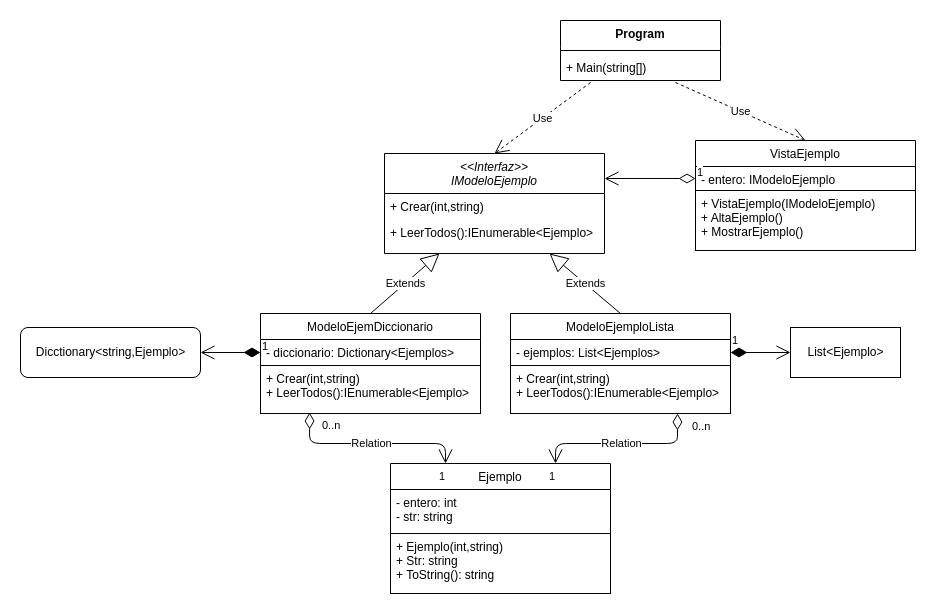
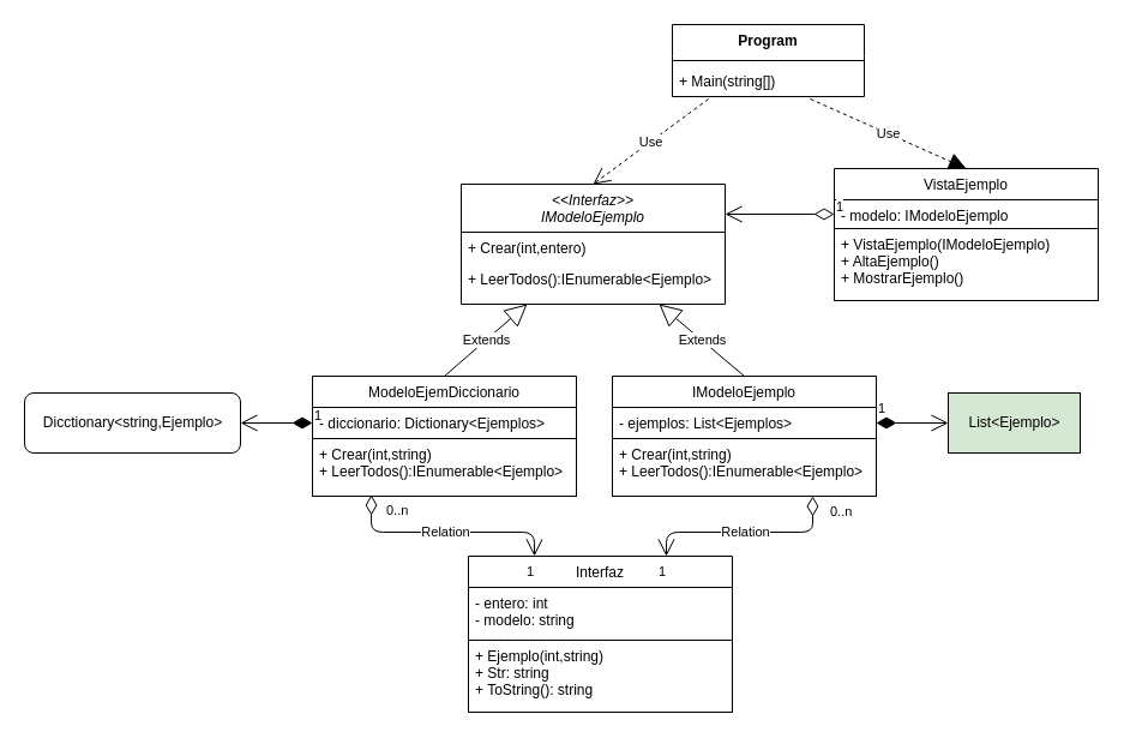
  <mxCell id="0" />
  <mxCell id="1" parent="0" />
  <mxCell id="2" value="&lt;&lt;Interfaz&gt;&gt;&#10;IModeloEjemplo" style="swimlane;fontStyle=2;align=center;verticalAlign=top;childLayout=stackLayout;horizontal=1;startSize=40;horizontalStack=0;resizeParent=1;resizeLast=0;collapsible=1;marginBottom=0;rounded=0;shadow=0;strokeWidth=1;" parent="1" vertex="1"><mxGeometry x="384" y="153" width="220" height="100" as="geometry"><mxRectangle x="230" y="140" width="160" height="26" as="alternateBounds" /></mxGeometry></mxCell>
- <mxCell id="3" value="+ Crear(int,string)" style="text;align=left;verticalAlign=top;spacingLeft=4;spacingRight=4;overflow=hidden;rotatable=0;points=[[0,0.5],[1,0.5]];portConstraint=eastwest;" parent="2" vertex="1"><mxGeometry y="40" width="220" height="26" as="geometry" /></mxCell>
+ <mxCell id="3" value="+ Crear(int,entero)" style="text;align=left;verticalAlign=top;spacingLeft=4;spacingRight=4;overflow=hidden;rotatable=0;points=[[0,0.5],[1,0.5]];portConstraint=eastwest;" parent="2" vertex="1"><mxGeometry y="40" width="220" height="26" as="geometry" /></mxCell>
  <mxCell id="4" value="+ LeerTodos():IEnumerable&lt;Ejemplo&gt;" style="text;align=left;verticalAlign=top;spacingLeft=4;spacingRight=4;overflow=hidden;rotatable=0;points=[[0,0.5],[1,0.5]];portConstraint=eastwest;rounded=0;shadow=0;html=0;" parent="2" vertex="1"><mxGeometry y="66" width="220" height="26" as="geometry" /></mxCell>
  <mxCell id="5" value="ModeloEjemDiccionario" style="swimlane;fontStyle=0;childLayout=stackLayout;horizontal=1;startSize=26;fillColor=none;horizontalStack=0;resizeParent=1;resizeParentMax=0;resizeLast=0;collapsible=1;marginBottom=0;" vertex="1" parent="1"><mxGeometry x="260" y="313" width="220" height="100" as="geometry" /></mxCell>
  <mxCell id="6" value="- diccionario: Dictionary&lt;Ejemplos&gt;" style="text;strokeColor=none;fillColor=none;align=left;verticalAlign=top;spacingLeft=4;spacingRight=4;overflow=hidden;rotatable=0;points=[[0,0.5],[1,0.5]];portConstraint=eastwest;" vertex="1" parent="5"><mxGeometry y="26" width="220" height="26" as="geometry" /></mxCell>
  <mxCell id="7" value="+ Crear(int,string)&#10;+ LeerTodos():IEnumerable&lt;Ejemplo&gt;&#10;" style="text;fillColor=none;align=left;verticalAlign=top;spacingLeft=4;spacingRight=4;overflow=hidden;rotatable=0;points=[[0,0.5],[1,0.5]];portConstraint=eastwest;strokeColor=#000000;" vertex="1" parent="5"><mxGeometry y="52" width="220" height="48" as="geometry" /></mxCell>
  <mxCell id="8" value="Dicctionary&amp;lt;string,Ejemplo&amp;gt;" style="html=1;rounded=1;" vertex="1" parent="1"><mxGeometry x="20" y="327" width="180" height="50" as="geometry" /></mxCell>
  <mxCell id="9" value="1" style="endArrow=open;html=1;endSize=12;startArrow=diamondThin;startSize=14;startFill=1;edgeStyle=orthogonalEdgeStyle;align=left;verticalAlign=bottom;exitX=0;exitY=0.5;exitDx=0;exitDy=0;entryX=1;entryY=0.5;entryDx=0;entryDy=0;" edge="1" parent="1" source="6" target="8"><mxGeometry x="-1" y="3" relative="1" as="geometry"><mxPoint x="690" y="313" as="sourcePoint" /><mxPoint x="850" y="313" as="targetPoint" /></mxGeometry></mxCell>
  <mxCell id="10" value="Extends" style="endArrow=block;endSize=16;endFill=0;html=1;exitX=0.5;exitY=0;exitDx=0;exitDy=0;entryX=0.25;entryY=1;entryDx=0;entryDy=0;" edge="1" parent="1" source="5" target="2"><mxGeometry width="160" relative="1" as="geometry"><mxPoint x="430" y="293" as="sourcePoint" /><mxPoint x="590" y="293" as="targetPoint" /></mxGeometry></mxCell>
- <mxCell id="11" value="ModeloEjemploLista" style="swimlane;fontStyle=0;childLayout=stackLayout;horizontal=1;startSize=26;fillColor=none;horizontalStack=0;resizeParent=1;resizeParentMax=0;resizeLast=0;collapsible=1;marginBottom=0;" vertex="1" parent="1"><mxGeometry x="510" y="313" width="220" height="100" as="geometry" /></mxCell>
+ <mxCell id="11" value="IModeloEjemplo" style="swimlane;fontStyle=0;childLayout=stackLayout;horizontal=1;startSize=26;fillColor=none;horizontalStack=0;resizeParent=1;resizeParentMax=0;resizeLast=0;collapsible=1;marginBottom=0;" vertex="1" parent="1"><mxGeometry x="510" y="313" width="220" height="100" as="geometry" /></mxCell>
  <mxCell id="12" value="- ejemplos: List&lt;Ejemplos&gt;" style="text;strokeColor=none;fillColor=none;align=left;verticalAlign=top;spacingLeft=4;spacingRight=4;overflow=hidden;rotatable=0;points=[[0,0.5],[1,0.5]];portConstraint=eastwest;" vertex="1" parent="11"><mxGeometry y="26" width="220" height="26" as="geometry" /></mxCell>
  <mxCell id="13" value="+ Crear(int,string)&#10;+ LeerTodos():IEnumerable&lt;Ejemplo&gt;&#10;" style="text;fillColor=none;align=left;verticalAlign=top;spacingLeft=4;spacingRight=4;overflow=hidden;rotatable=0;points=[[0,0.5],[1,0.5]];portConstraint=eastwest;strokeColor=#000000;" vertex="1" parent="11"><mxGeometry y="52" width="220" height="48" as="geometry" /></mxCell>
  <mxCell id="14" value="Extends" style="endArrow=block;endSize=16;endFill=0;html=1;exitX=0.5;exitY=0;exitDx=0;exitDy=0;entryX=0.75;entryY=1;entryDx=0;entryDy=0;" edge="1" parent="1" source="11" target="2"><mxGeometry width="160" relative="1" as="geometry"><mxPoint x="500" y="353" as="sourcePoint" /><mxPoint x="500" y="263" as="targetPoint" /></mxGeometry></mxCell>
- <mxCell id="15" value="List&amp;lt;Ejemplo&amp;gt;" style="html=1;" vertex="1" parent="1"><mxGeometry x="790" y="327" width="110" height="50" as="geometry" /></mxCell>
+ <mxCell id="15" value="List&amp;lt;Ejemplo&amp;gt;" style="html=1;fillColor=#d5e8d4;" vertex="1" parent="1"><mxGeometry x="790" y="327" width="110" height="50" as="geometry" /></mxCell>
  <mxCell id="16" value="1" style="endArrow=open;html=1;endSize=12;startArrow=diamondThin;startSize=14;startFill=1;edgeStyle=orthogonalEdgeStyle;align=left;verticalAlign=bottom;exitX=1;exitY=0.5;exitDx=0;exitDy=0;entryX=0;entryY=0.5;entryDx=0;entryDy=0;" edge="1" parent="1" source="12" target="15"><mxGeometry x="-1" y="3" relative="1" as="geometry"><mxPoint x="270" y="362" as="sourcePoint" /><mxPoint x="210" y="362" as="targetPoint" /></mxGeometry></mxCell>
- <mxCell id="17" value="Ejemplo" style="swimlane;fontStyle=0;childLayout=stackLayout;horizontal=1;startSize=26;fillColor=none;horizontalStack=0;resizeParent=1;resizeParentMax=0;resizeLast=0;collapsible=1;marginBottom=0;" vertex="1" parent="1"><mxGeometry x="390" y="463" width="220" height="130" as="geometry" /></mxCell>
- <mxCell id="18" value="- entero: int&#10;- str: string" style="text;strokeColor=none;fillColor=none;align=left;verticalAlign=top;spacingLeft=4;spacingRight=4;overflow=hidden;rotatable=0;points=[[0,0.5],[1,0.5]];portConstraint=eastwest;" vertex="1" parent="17"><mxGeometry y="26" width="220" height="44" as="geometry" /></mxCell>
+ <mxCell id="17" value="Interfaz" style="swimlane;fontStyle=0;childLayout=stackLayout;horizontal=1;startSize=26;fillColor=none;horizontalStack=0;resizeParent=1;resizeParentMax=0;resizeLast=0;collapsible=1;marginBottom=0;" vertex="1" parent="1"><mxGeometry x="390" y="463" width="220" height="130" as="geometry" /></mxCell>
+ <mxCell id="18" value="- entero: int&#10;- modelo: string" style="text;strokeColor=none;fillColor=none;align=left;verticalAlign=top;spacingLeft=4;spacingRight=4;overflow=hidden;rotatable=0;points=[[0,0.5],[1,0.5]];portConstraint=eastwest;" vertex="1" parent="17"><mxGeometry y="26" width="220" height="44" as="geometry" /></mxCell>
  <mxCell id="19" value="+ Ejemplo(int,string)&#10;+ Str: string&#10;+ ToString(): string" style="text;fillColor=none;align=left;verticalAlign=top;spacingLeft=4;spacingRight=4;overflow=hidden;rotatable=0;points=[[0,0.5],[1,0.5]];portConstraint=eastwest;strokeColor=#000000;" vertex="1" parent="17"><mxGeometry y="70" width="220" height="60" as="geometry" /></mxCell>
  <mxCell id="20" value="VistaEjemplo" style="swimlane;fontStyle=0;childLayout=stackLayout;horizontal=1;startSize=26;fillColor=none;horizontalStack=0;resizeParent=1;resizeParentMax=0;resizeLast=0;collapsible=1;marginBottom=0;" vertex="1" parent="1"><mxGeometry x="695" y="140" width="220" height="110" as="geometry" /></mxCell>
- <mxCell id="21" value="- entero: IModeloEjemplo&#10;" style="text;strokeColor=none;fillColor=none;align=left;verticalAlign=top;spacingLeft=4;spacingRight=4;overflow=hidden;rotatable=0;points=[[0,0.5],[1,0.5]];portConstraint=eastwest;" vertex="1" parent="20"><mxGeometry y="26" width="220" height="24" as="geometry" /></mxCell>
+ <mxCell id="21" value="- modelo: IModeloEjemplo&#10;" style="text;strokeColor=none;fillColor=none;align=left;verticalAlign=top;spacingLeft=4;spacingRight=4;overflow=hidden;rotatable=0;points=[[0,0.5],[1,0.5]];portConstraint=eastwest;" vertex="1" parent="20"><mxGeometry y="26" width="220" height="24" as="geometry" /></mxCell>
  <mxCell id="22" value="+ VistaEjemplo(IModeloEjemplo)&#10;+ AltaEjemplo()&#10;+ MostrarEjemplo()" style="text;fillColor=none;align=left;verticalAlign=top;spacingLeft=4;spacingRight=4;overflow=hidden;rotatable=0;points=[[0,0.5],[1,0.5]];portConstraint=eastwest;strokeColor=#000000;" vertex="1" parent="20"><mxGeometry y="50" width="220" height="60" as="geometry" /></mxCell>
  <mxCell id="23" value="Program" style="swimlane;fontStyle=1;align=center;verticalAlign=top;childLayout=stackLayout;horizontal=1;startSize=26;horizontalStack=0;resizeParent=1;resizeParentMax=0;resizeLast=0;collapsible=1;marginBottom=0;swimlaneLine=0;" vertex="1" parent="1"><mxGeometry x="560" y="20" width="160" height="60" as="geometry" /></mxCell>
  <mxCell id="24" value="" style="line;strokeWidth=1;fillColor=none;align=left;verticalAlign=middle;spacingTop=-1;spacingLeft=3;spacingRight=3;rotatable=0;labelPosition=right;points=[];portConstraint=eastwest;" vertex="1" parent="23"><mxGeometry y="26" width="160" height="8" as="geometry" /></mxCell>
  <mxCell id="25" value="+ Main(string[])" style="text;strokeColor=none;fillColor=none;align=left;verticalAlign=top;spacingLeft=4;spacingRight=4;overflow=hidden;rotatable=0;points=[[0,0.5],[1,0.5]];portConstraint=eastwest;" vertex="1" parent="23"><mxGeometry y="34" width="160" height="26" as="geometry" /></mxCell>
  <mxCell id="26" value="1" style="endArrow=open;html=1;endSize=12;startArrow=diamondThin;startSize=14;startFill=0;edgeStyle=orthogonalEdgeStyle;align=left;verticalAlign=bottom;exitX=0;exitY=0.5;exitDx=0;exitDy=0;entryX=1;entryY=0.25;entryDx=0;entryDy=0;" edge="1" parent="1" source="21" target="2"><mxGeometry x="-1" y="3" relative="1" as="geometry"><mxPoint x="440" y="483" as="sourcePoint" /><mxPoint x="600" y="483" as="targetPoint" /></mxGeometry></mxCell>
  <mxCell id="27" value="Relation" style="endArrow=open;html=1;endSize=12;startArrow=diamondThin;startSize=14;startFill=0;edgeStyle=orthogonalEdgeStyle;entryX=0.25;entryY=0;entryDx=0;entryDy=0;exitX=0.223;exitY=0.979;exitDx=0;exitDy=0;exitPerimeter=0;" edge="1" parent="1" source="7" target="17"><mxGeometry relative="1" as="geometry"><mxPoint x="160" y="443" as="sourcePoint" /><mxPoint x="320" y="443" as="targetPoint" /><Array as="points"><mxPoint x="309" y="443" /><mxPoint x="445" y="443" /></Array></mxGeometry></mxCell>
  <mxCell id="28" value="0..n" style="edgeLabel;resizable=0;html=1;align=left;verticalAlign=top;" connectable="0" vertex="1" parent="27"><mxGeometry x="-1" relative="1" as="geometry"><mxPoint x="11" as="offset" /></mxGeometry></mxCell>
  <mxCell id="29" value="1" style="edgeLabel;resizable=0;html=1;align=right;verticalAlign=top;" connectable="0" vertex="1" parent="27"><mxGeometry x="1" relative="1" as="geometry" /></mxCell>
  <mxCell id="30" value="Relation" style="endArrow=open;html=1;endSize=12;startArrow=diamondThin;startSize=14;startFill=0;edgeStyle=orthogonalEdgeStyle;entryX=0.75;entryY=0;entryDx=0;entryDy=0;exitX=0.759;exitY=1;exitDx=0;exitDy=0;exitPerimeter=0;" edge="1" parent="1" source="13" target="17"><mxGeometry relative="1" as="geometry"><mxPoint x="275.94" y="553.5" as="sourcePoint" /><mxPoint x="140" y="502.492" as="targetPoint" /><Array as="points"><mxPoint x="677" y="443" /><mxPoint x="555" y="443" /></Array></mxGeometry></mxCell>
  <mxCell id="31" value="0..n" style="edgeLabel;resizable=0;html=1;align=left;verticalAlign=top;" connectable="0" vertex="1" parent="30"><mxGeometry x="-1" relative="1" as="geometry"><mxPoint x="13" as="offset" /></mxGeometry></mxCell>
  <mxCell id="32" value="1" style="edgeLabel;resizable=0;html=1;align=right;verticalAlign=top;" connectable="0" vertex="1" parent="30"><mxGeometry x="1" relative="1" as="geometry" /></mxCell>
- <mxCell id="33" value="Use" style="endArrow=open;endSize=12;dashed=1;html=1;exitX=0.719;exitY=1.077;exitDx=0;exitDy=0;exitPerimeter=0;entryX=0.5;entryY=0;entryDx=0;entryDy=0;" edge="1" parent="1" source="25" target="20"><mxGeometry width="160" relative="1" as="geometry"><mxPoint x="420" y="50" as="sourcePoint" /><mxPoint x="580" y="50" as="targetPoint" /></mxGeometry></mxCell>
+ <mxCell id="33" value="Use" style="endArrow=block;endSize=12;dashed=1;html=1;exitX=0.719;exitY=1.077;exitDx=0;exitDy=0;exitPerimeter=0;entryX=0.5;entryY=0;entryDx=0;entryDy=0;" edge="1" parent="1" source="25" target="20"><mxGeometry width="160" relative="1" as="geometry"><mxPoint x="420" y="50" as="sourcePoint" /><mxPoint x="580" y="50" as="targetPoint" /></mxGeometry></mxCell>
  <mxCell id="34" value="Use" style="endArrow=open;endSize=12;dashed=1;html=1;entryX=0.5;entryY=0;entryDx=0;entryDy=0;exitX=0.188;exitY=1.077;exitDx=0;exitDy=0;exitPerimeter=0;" edge="1" parent="1" source="25" target="2"><mxGeometry width="160" relative="1" as="geometry"><mxPoint x="460" y="60" as="sourcePoint" /><mxPoint x="620" y="60" as="targetPoint" /></mxGeometry></mxCell>
